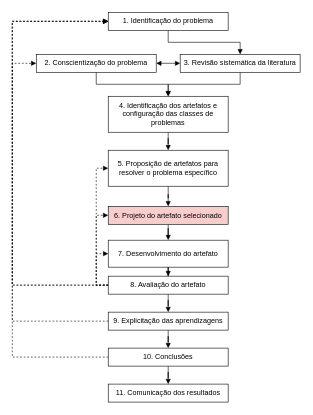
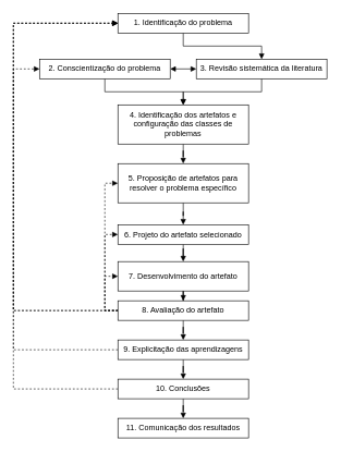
  <mxCell id="0" />
  <mxCell id="1" parent="0" />
  <mxCell id="2" style="edgeStyle=orthogonalEdgeStyle;rounded=0;orthogonalLoop=1;jettySize=auto;html=1;exitX=0.5;exitY=1;exitDx=0;exitDy=0;endArrow=block;endFill=1;" edge="1" parent="1" source="3" target="8"><mxGeometry relative="1" as="geometry" /></mxCell>
  <mxCell id="3" value="1. Identificação do problema" style="rounded=0;whiteSpace=wrap;html=1;" vertex="1" parent="1"><mxGeometry x="180" y="20" width="200" height="30" as="geometry" /></mxCell>
  <mxCell id="4" style="edgeStyle=orthogonalEdgeStyle;rounded=0;orthogonalLoop=1;jettySize=auto;html=1;exitX=1;exitY=0.5;exitDx=0;exitDy=0;entryX=0;entryY=0.5;entryDx=0;entryDy=0;startArrow=block;startFill=1;endArrow=block;endFill=1;" edge="1" parent="1" source="6" target="8"><mxGeometry relative="1" as="geometry" /></mxCell>
  <mxCell id="5" value="" style="edgeStyle=orthogonalEdgeStyle;rounded=0;orthogonalLoop=1;jettySize=auto;html=1;startArrow=none;startFill=0;endArrow=block;endFill=1;" edge="1" parent="1" source="6" target="10"><mxGeometry relative="1" as="geometry" /></mxCell>
  <mxCell id="6" value="2. Conscientização do problema" style="rounded=0;whiteSpace=wrap;html=1;" vertex="1" parent="1"><mxGeometry x="60" y="90" width="200" height="30" as="geometry" /></mxCell>
  <mxCell id="7" value="" style="edgeStyle=orthogonalEdgeStyle;rounded=0;orthogonalLoop=1;jettySize=auto;html=1;startArrow=none;startFill=0;endArrow=block;endFill=1;" edge="1" parent="1" source="8" target="10"><mxGeometry relative="1" as="geometry" /></mxCell>
  <mxCell id="8" value="3. Revisão sistemática da literatura" style="rounded=0;whiteSpace=wrap;html=1;" vertex="1" parent="1"><mxGeometry x="300" y="90" width="200" height="30" as="geometry" /></mxCell>
  <mxCell id="9" value="" style="edgeStyle=orthogonalEdgeStyle;rounded=0;orthogonalLoop=1;jettySize=auto;html=1;startArrow=none;startFill=0;endArrow=block;endFill=1;" edge="1" parent="1" source="10" target="12"><mxGeometry relative="1" as="geometry" /></mxCell>
  <mxCell id="10" value="4. Identificação dos artefatos e configuração das classes de problemas" style="rounded=0;whiteSpace=wrap;html=1;" vertex="1" parent="1"><mxGeometry x="180" y="160" width="200" height="60" as="geometry" /></mxCell>
  <mxCell id="11" value="" style="edgeStyle=orthogonalEdgeStyle;rounded=0;orthogonalLoop=1;jettySize=auto;html=1;startArrow=none;startFill=0;endArrow=block;endFill=1;" edge="1" parent="1" source="12" target="14"><mxGeometry relative="1" as="geometry" /></mxCell>
  <mxCell id="12" value="5. Proposição de artefatos para resolver o problema específico" style="rounded=0;whiteSpace=wrap;html=1;" vertex="1" parent="1"><mxGeometry x="180" y="250" width="200" height="60" as="geometry" /></mxCell>
  <mxCell id="13" value="" style="edgeStyle=orthogonalEdgeStyle;rounded=0;orthogonalLoop=1;jettySize=auto;html=1;startArrow=none;startFill=0;endArrow=block;endFill=1;" edge="1" parent="1" source="14" target="16"><mxGeometry relative="1" as="geometry" /></mxCell>
- <mxCell id="14" value="6. Projeto do artefato selecionado" style="rounded=0;whiteSpace=wrap;html=1;fillColor=#f8cecc;" vertex="1" parent="1"><mxGeometry x="180" y="343.5" width="200" height="30" as="geometry" /></mxCell>
+ <mxCell id="14" value="6. Projeto do artefato selecionado" style="rounded=0;whiteSpace=wrap;html=1;" vertex="1" parent="1"><mxGeometry x="180" y="343.5" width="200" height="30" as="geometry" /></mxCell>
  <mxCell id="15" value="" style="edgeStyle=orthogonalEdgeStyle;rounded=0;orthogonalLoop=1;jettySize=auto;html=1;startArrow=none;startFill=0;endArrow=block;endFill=1;" edge="1" parent="1" source="16" target="23"><mxGeometry relative="1" as="geometry" /></mxCell>
  <mxCell id="16" value="7. Desenvolvimento do artefato" style="rounded=0;whiteSpace=wrap;html=1;" vertex="1" parent="1"><mxGeometry x="180" y="400" width="200" height="45" as="geometry" /></mxCell>
  <mxCell id="17" value="" style="edgeStyle=orthogonalEdgeStyle;rounded=0;orthogonalLoop=1;jettySize=auto;html=1;startArrow=none;startFill=0;endArrow=block;endFill=1;" edge="1" parent="1" source="23" target="26"><mxGeometry relative="1" as="geometry" /></mxCell>
  <mxCell id="18" style="edgeStyle=orthogonalEdgeStyle;rounded=0;orthogonalLoop=1;jettySize=auto;html=1;entryX=0;entryY=0.5;entryDx=0;entryDy=0;startArrow=none;startFill=0;endArrow=block;endFill=1;dashed=1;" edge="1" parent="1" source="23" target="3"><mxGeometry relative="1" as="geometry"><Array as="points"><mxPoint y="475" x="20" /><mxPoint y="35" x="20" /></Array></mxGeometry></mxCell>
  <mxCell id="19" style="edgeStyle=orthogonalEdgeStyle;rounded=0;orthogonalLoop=1;jettySize=auto;html=1;entryX=0;entryY=0.5;entryDx=0;entryDy=0;dashed=1;startArrow=none;startFill=0;endArrow=block;endFill=1;exitX=0;exitY=0.5;exitDx=0;exitDy=0;" edge="1" parent="1" source="23" target="16"><mxGeometry relative="1" as="geometry" /></mxCell>
  <mxCell id="20" style="edgeStyle=orthogonalEdgeStyle;rounded=0;orthogonalLoop=1;jettySize=auto;html=1;exitX=0;exitY=0.5;exitDx=0;exitDy=0;entryX=0;entryY=0.5;entryDx=0;entryDy=0;dashed=1;startArrow=none;startFill=0;endArrow=block;endFill=1;" edge="1" parent="1" source="23" target="14"><mxGeometry relative="1" as="geometry" /></mxCell>
  <mxCell id="21" style="edgeStyle=orthogonalEdgeStyle;rounded=0;orthogonalLoop=1;jettySize=auto;html=1;entryX=0;entryY=0.5;entryDx=0;entryDy=0;dashed=1;startArrow=none;startFill=0;endArrow=block;endFill=1;exitX=0;exitY=0.5;exitDx=0;exitDy=0;" edge="1" parent="1" source="23" target="12"><mxGeometry relative="1" as="geometry" /></mxCell>
  <mxCell id="22" style="edgeStyle=orthogonalEdgeStyle;rounded=0;orthogonalLoop=1;jettySize=auto;html=1;entryX=0;entryY=0.5;entryDx=0;entryDy=0;dashed=1;startArrow=none;startFill=0;endArrow=block;endFill=1;exitX=0;exitY=0.5;exitDx=0;exitDy=0;" edge="1" parent="1" source="23" target="6"><mxGeometry relative="1" as="geometry"><Array as="points"><mxPoint y="475" x="20" /><mxPoint y="105" x="20" /></Array></mxGeometry></mxCell>
  <mxCell id="23" value="8. Avaliação do artefato" style="rounded=0;whiteSpace=wrap;html=1;" vertex="1" parent="1"><mxGeometry x="180" y="460" width="200" height="30" as="geometry" /></mxCell>
  <mxCell id="24" value="" style="edgeStyle=orthogonalEdgeStyle;rounded=0;orthogonalLoop=1;jettySize=auto;html=1;startArrow=none;startFill=0;endArrow=block;endFill=1;" edge="1" parent="1" source="26" target="29"><mxGeometry relative="1" as="geometry" /></mxCell>
  <mxCell id="25" style="edgeStyle=orthogonalEdgeStyle;rounded=0;orthogonalLoop=1;jettySize=auto;html=1;entryX=0;entryY=0.5;entryDx=0;entryDy=0;dashed=1;startArrow=none;startFill=0;endArrow=block;endFill=1;exitX=0;exitY=0.5;exitDx=0;exitDy=0;" edge="1" parent="1" source="26" target="3"><mxGeometry relative="1" as="geometry"><Array as="points"><mxPoint y="535" x="20" /><mxPoint y="35" x="20" /></Array></mxGeometry></mxCell>
  <mxCell id="26" value="9. Explicitação das aprendizagens" style="rounded=0;whiteSpace=wrap;html=1;" vertex="1" parent="1"><mxGeometry x="180" y="520" width="200" height="30" as="geometry" /></mxCell>
  <mxCell id="27" value="" style="edgeStyle=orthogonalEdgeStyle;rounded=0;orthogonalLoop=1;jettySize=auto;html=1;startArrow=none;startFill=0;endArrow=block;endFill=1;" edge="1" parent="1" source="29" target="30"><mxGeometry relative="1" as="geometry" /></mxCell>
  <mxCell id="28" style="edgeStyle=orthogonalEdgeStyle;rounded=0;orthogonalLoop=1;jettySize=auto;html=1;exitX=0;exitY=0.5;exitDx=0;exitDy=0;dashed=1;startArrow=none;startFill=0;endArrow=block;endFill=1;entryX=0;entryY=0.5;entryDx=0;entryDy=0;" edge="1" parent="1" source="29" target="3"><mxGeometry relative="1" as="geometry"><mxPoint x="170" y="40" as="targetPoint" /><Array as="points"><mxPoint y="595" x="20" /><mxPoint y="35" x="20" /></Array></mxGeometry></mxCell>
  <mxCell id="29" value="10. Conclusões" style="rounded=0;whiteSpace=wrap;html=1;" vertex="1" parent="1"><mxGeometry x="180" y="580" width="200" height="30" as="geometry" /></mxCell>
  <mxCell id="30" value="11. Comunicação dos resultados" style="rounded=0;whiteSpace=wrap;html=1;" vertex="1" parent="1"><mxGeometry x="180" y="640" width="200" height="30" as="geometry" /></mxCell>
